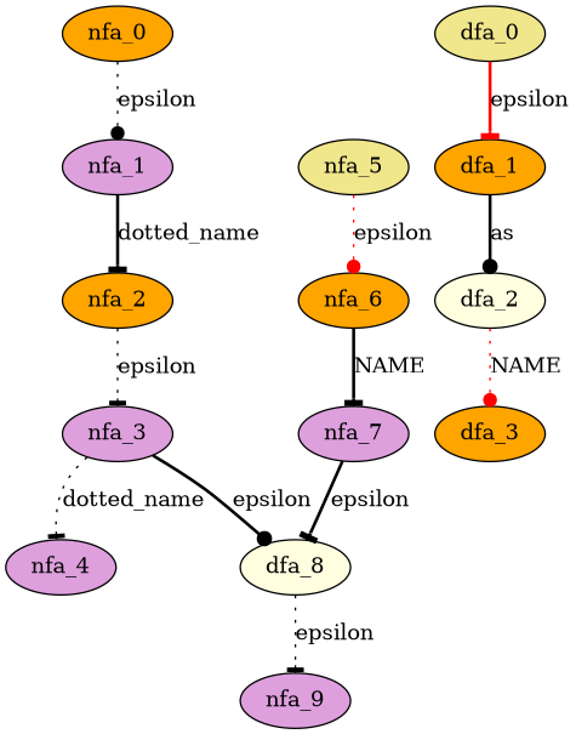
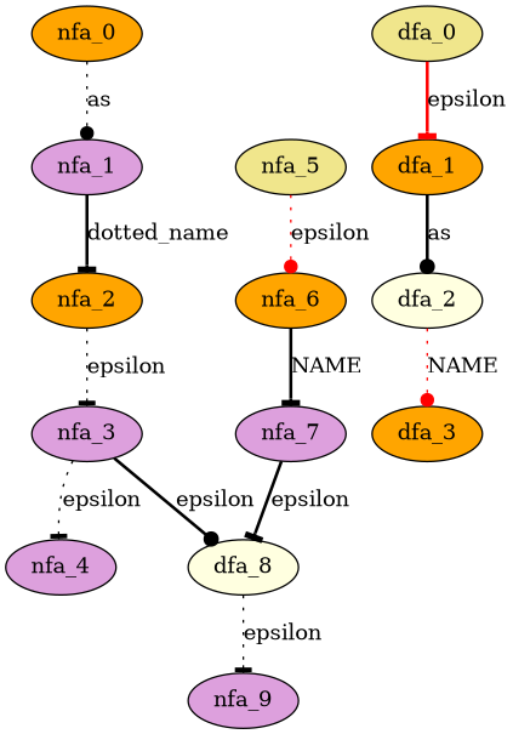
  digraph {
    node [fillcolor=orange style=filled]
    edge [arrowhead=tee style=dotted]
    nfa_0
    nfa_1 [fillcolor=plum]
    nfa_2
    nfa_3 [fillcolor=plum]
    nfa_4 [fillcolor=plum]
    n6 [fillcolor=lightyellow label=dfa_8]
    nfa_5 [fillcolor=khaki]
    nfa_6
    nfa_7 [fillcolor=plum]
    nfa_9 [fillcolor=plum]
    dfa_0 [fillcolor=khaki]
    dfa_1
    dfa_2 [fillcolor=lightyellow]
    dfa_3
    subgraph sub_1 {
      nfa_0
      nfa_1
      nfa_2
      nfa_3
      nfa_4
      n6
      nfa_5
      nfa_6
      nfa_7
      nfa_9
    }
    subgraph sub_2 {
      dfa_0
      dfa_1
      dfa_2
      dfa_3
    }
-   nfa_0 -> nfa_1 [arrowhead=dot label=epsilon]
+   nfa_0 -> nfa_1 [arrowhead=dot label=as]
    nfa_1 -> nfa_2 [label=dotted_name style=bold]
    nfa_2 -> nfa_3 [label=epsilon]
-   nfa_3 -> nfa_4 [label=dotted_name]
+   nfa_3 -> nfa_4 [label=epsilon]
    nfa_3 -> n6 [arrowhead=dot label=epsilon style=bold]
    n6 -> nfa_9 [label=epsilon]
    nfa_5 -> nfa_6 [arrowhead=dot color=red label=epsilon]
    nfa_6 -> nfa_7 [label=NAME style=bold]
    nfa_7 -> n6 [label=epsilon style=bold]
    dfa_0 -> dfa_1 [color=red label=epsilon style=bold]
    dfa_1 -> dfa_2 [arrowhead=dot label=as style=bold]
    dfa_2 -> dfa_3 [arrowhead=dot color=red label=NAME]
  }
